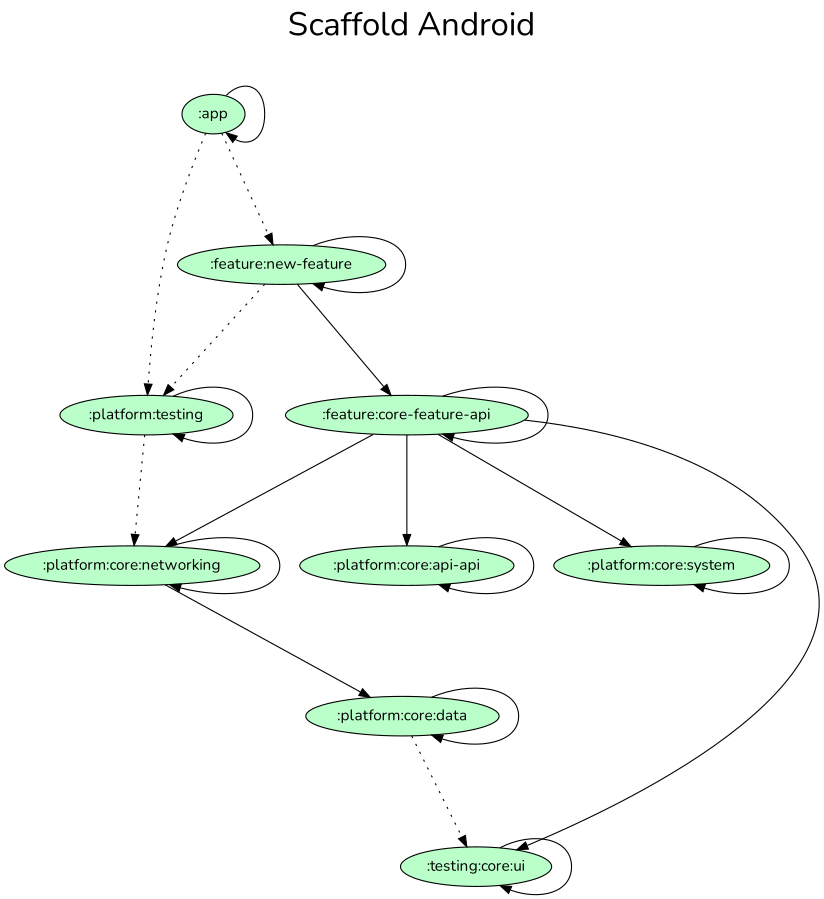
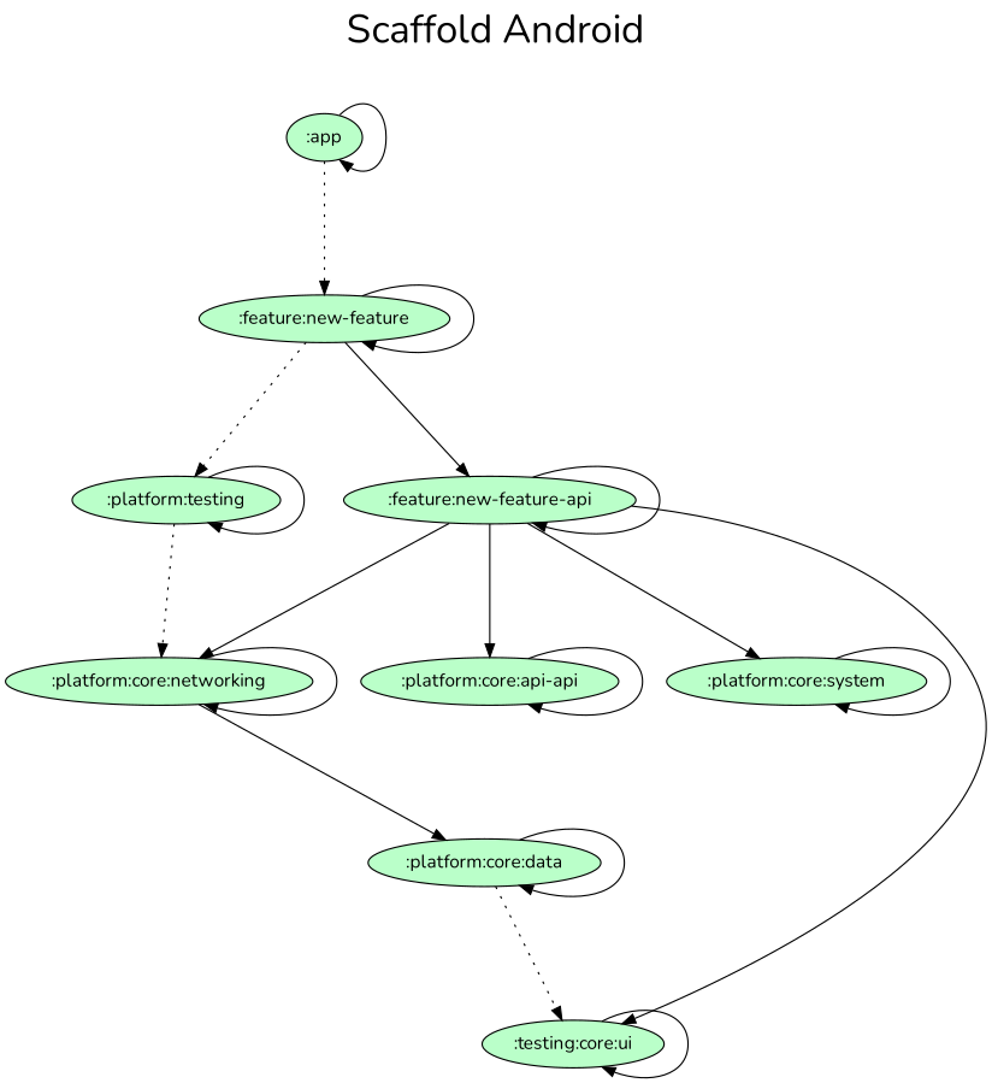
  digraph {
    fontname=Nunito
    fontsize=30
    label="Scaffold Android\n "
    labelloc=t
    rankdir=TB
    ranksep=1.4
    node [fillcolor="#baffc9" fontname=Nunito style=filled]
    edge [fontname=Nunito]
    ":app"
    ":feature:new-feature"
    ":platform:testing"
-   ":feature:new-feature-api" [label=":feature:core-feature-api"]
+   ":feature:new-feature-api"
    ":platform:core:networking"
    n6 [label=":platform:core:api-api"]
    ":platform:core:system"
    n8 [label=":testing:core:ui"]
    ":platform:core:data"
    subgraph sub_1 {
      rank=same
    }
    ":app" -> ":app"
    ":app" -> ":feature:new-feature" [style=dotted]
-   ":app" -> ":platform:testing" [style=dotted]
    ":feature:new-feature" -> ":feature:new-feature"
    ":feature:new-feature" -> ":platform:testing" [style=dotted]
    ":feature:new-feature" -> ":feature:new-feature-api"
    ":platform:testing" -> ":platform:testing"
    ":platform:testing" -> ":platform:core:networking" [style=dotted]
    ":feature:new-feature-api" -> ":feature:new-feature-api"
    ":feature:new-feature-api" -> ":platform:core:networking"
    ":feature:new-feature-api" -> n6
    ":feature:new-feature-api" -> ":platform:core:system"
    ":feature:new-feature-api" -> n8
    ":platform:core:networking" -> ":platform:core:networking"
    ":platform:core:networking" -> ":platform:core:data"
    n6 -> n6
    ":platform:core:system" -> ":platform:core:system"
    n8 -> n8
    ":platform:core:data" -> n8 [style=dotted]
    ":platform:core:data" -> ":platform:core:data"
  }
